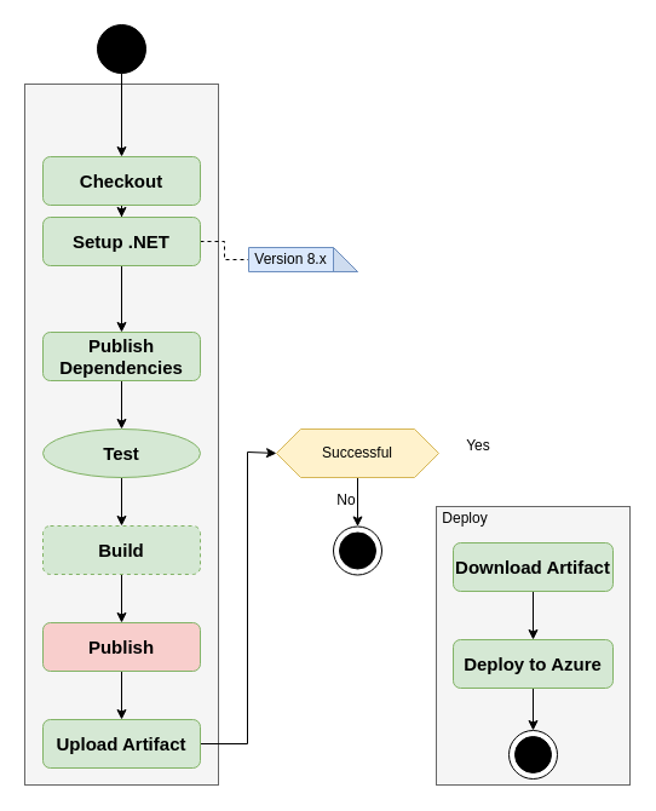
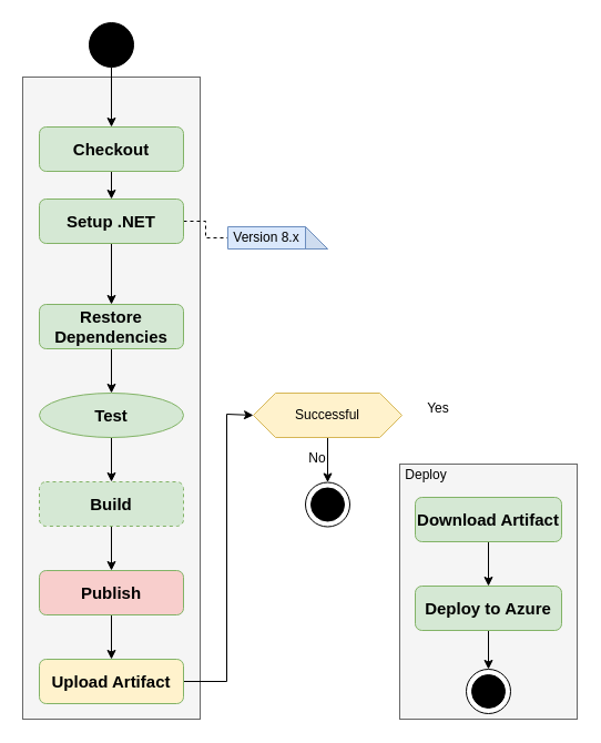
  <mxCell id="0" />
  <mxCell id="1" parent="0" />
  <mxCell id="2" value="" style="rounded=0;whiteSpace=wrap;html=1;fillColor=#f5f5f5;fontColor=#333333;strokeColor=#666666;" parent="1" vertex="1"><mxGeometry x="360" y="418" width="160" height="230" as="geometry" /></mxCell>
  <mxCell id="3" value="" style="ellipse;whiteSpace=wrap;html=1;aspect=fixed;" parent="1" vertex="1"><mxGeometry x="420" y="603" width="40" height="40" as="geometry" /></mxCell>
  <mxCell id="4" value="" style="rounded=0;whiteSpace=wrap;html=1;fillColor=#f5f5f5;fontColor=#333333;strokeColor=#666666;" parent="1" vertex="1"><mxGeometry x="20" y="69" width="160" height="579" as="geometry" /></mxCell>
  <mxCell id="5" style="edgeStyle=orthogonalEdgeStyle;rounded=0;orthogonalLoop=1;jettySize=auto;html=1;entryX=0.5;entryY=0;entryDx=0;entryDy=0;" parent="1" source="6" target="8" edge="1"><mxGeometry relative="1" as="geometry" /></mxCell>
  <mxCell id="6" value="" style="ellipse;whiteSpace=wrap;html=1;aspect=fixed;fillColor=#000000;" parent="1" vertex="1"><mxGeometry x="80" y="20" width="40" height="40" as="geometry" /></mxCell>
  <mxCell id="7" style="edgeStyle=orthogonalEdgeStyle;rounded=0;orthogonalLoop=1;jettySize=auto;html=1;entryX=0.5;entryY=0;entryDx=0;entryDy=0;" parent="1" source="8" target="11" edge="1"><mxGeometry relative="1" as="geometry" /></mxCell>
- <mxCell id="8" value="&lt;b&gt;&lt;font style=&quot;font-size: 15px;&quot;&gt;Checkout&lt;/font&gt;&lt;/b&gt;" style="rounded=1;whiteSpace=wrap;html=1;fillColor=#d5e8d4;strokeColor=#82b366;" parent="1" vertex="1"><mxGeometry x="35" y="129" width="130" height="40" as="geometry" /></mxCell>
+ <mxCell id="8" value="&lt;b&gt;&lt;font style=&quot;font-size: 15px;&quot;&gt;Checkout&lt;/font&gt;&lt;/b&gt;" style="rounded=1;whiteSpace=wrap;html=1;fillColor=#d5e8d4;strokeColor=#82b366;" parent="1" vertex="1"><mxGeometry x="35" y="114" width="130" height="40" as="geometry" /></mxCell>
  <mxCell id="9" style="edgeStyle=orthogonalEdgeStyle;rounded=0;orthogonalLoop=1;jettySize=auto;html=1;entryX=0.5;entryY=0;entryDx=0;entryDy=0;" parent="1" source="11" target="13" edge="1"><mxGeometry relative="1" as="geometry" /></mxCell>
  <mxCell id="10" style="edgeStyle=orthogonalEdgeStyle;rounded=0;orthogonalLoop=1;jettySize=auto;html=1;endArrow=none;endFill=0;dashed=1;" parent="1" source="11" target="20" edge="1"><mxGeometry relative="1" as="geometry" /></mxCell>
  <mxCell id="11" value="&lt;b&gt;&lt;font style=&quot;font-size: 15px;&quot;&gt;Setup .NET&lt;/font&gt;&lt;/b&gt;" style="rounded=1;whiteSpace=wrap;html=1;fillColor=#d5e8d4;strokeColor=#82b366;" parent="1" vertex="1"><mxGeometry x="35" y="179" width="130" height="40" as="geometry" /></mxCell>
  <mxCell id="12" style="edgeStyle=orthogonalEdgeStyle;rounded=0;orthogonalLoop=1;jettySize=auto;html=1;entryX=0.5;entryY=0;entryDx=0;entryDy=0;" parent="1" source="13" target="15" edge="1"><mxGeometry relative="1" as="geometry" /></mxCell>
- <mxCell id="13" value="&lt;b&gt;&lt;font style=&quot;font-size: 15px;&quot;&gt;Publish Dependencies&lt;/font&gt;&lt;/b&gt;" style="rounded=1;whiteSpace=wrap;html=1;fillColor=#d5e8d4;strokeColor=#82b366;" parent="1" vertex="1"><mxGeometry x="35" y="274" width="130" height="40" as="geometry" /></mxCell>
+ <mxCell id="13" value="&lt;b&gt;&lt;font style=&quot;font-size: 15px;&quot;&gt;Restore Dependencies&lt;/font&gt;&lt;/b&gt;" style="rounded=1;whiteSpace=wrap;html=1;fillColor=#d5e8d4;strokeColor=#82b366;" parent="1" vertex="1"><mxGeometry x="35" y="274" width="130" height="40" as="geometry" /></mxCell>
  <mxCell id="14" style="edgeStyle=orthogonalEdgeStyle;rounded=0;orthogonalLoop=1;jettySize=auto;html=1;" parent="1" source="15" target="17" edge="1"><mxGeometry relative="1" as="geometry" /></mxCell>
  <mxCell id="15" value="&lt;b&gt;&lt;font style=&quot;font-size: 15px;&quot;&gt;Test&lt;/font&gt;&lt;/b&gt;" style="ellipse;whiteSpace=wrap;html=1;fillColor=#d5e8d4;strokeColor=#82b366;" parent="1" vertex="1"><mxGeometry x="35" y="354" width="130" height="40" as="geometry" /></mxCell>
  <mxCell id="16" style="edgeStyle=orthogonalEdgeStyle;rounded=0;orthogonalLoop=1;jettySize=auto;html=1;exitX=0.5;exitY=1;exitDx=0;exitDy=0;entryX=0.5;entryY=0;entryDx=0;entryDy=0;" parent="1" source="17" target="22" edge="1"><mxGeometry relative="1" as="geometry" /></mxCell>
  <mxCell id="17" value="&lt;b&gt;&lt;font&gt;&lt;span style=&quot;font-size: 15px;&quot;&gt;Build&lt;/span&gt;&lt;/font&gt;&lt;/b&gt;" style="rounded=1;whiteSpace=wrap;html=1;fillColor=#d5e8d4;strokeColor=#82b366;dashed=1;" parent="1" vertex="1"><mxGeometry x="35" y="434" width="130" height="40" as="geometry" /></mxCell>
  <mxCell id="18" value="" style="ellipse;whiteSpace=wrap;html=1;aspect=fixed;" parent="1" vertex="1"><mxGeometry x="275" y="434.5" width="40" height="40" as="geometry" /></mxCell>
  <mxCell id="19" value="" style="ellipse;whiteSpace=wrap;html=1;aspect=fixed;fillColor=#000000;" parent="1" vertex="1"><mxGeometry x="280" y="439.5" width="30" height="30" as="geometry" /></mxCell>
  <mxCell id="20" value="&amp;nbsp;Version 8.x" style="shape=note;whiteSpace=wrap;html=1;backgroundOutline=1;darkOpacity=0.05;fillColor=#dae8fc;strokeColor=#6c8ebf;align=left;" parent="1" vertex="1"><mxGeometry x="205" y="204" width="90" height="20" as="geometry" /></mxCell>
  <mxCell id="21" style="edgeStyle=orthogonalEdgeStyle;rounded=0;orthogonalLoop=1;jettySize=auto;html=1;exitX=0.5;exitY=1;exitDx=0;exitDy=0;entryX=0.5;entryY=0;entryDx=0;entryDy=0;" parent="1" source="22" target="24" edge="1"><mxGeometry relative="1" as="geometry" /></mxCell>
  <mxCell id="22" value="&lt;b&gt;&lt;font&gt;&lt;span style=&quot;font-size: 15px;&quot;&gt;Publish&lt;/span&gt;&lt;/font&gt;&lt;/b&gt;" style="rounded=1;whiteSpace=wrap;html=1;fillColor=#f8cecc;strokeColor=#82b366;" parent="1" vertex="1"><mxGeometry x="35" y="514" width="130" height="40" as="geometry" /></mxCell>
  <mxCell id="23" style="edgeStyle=orthogonalEdgeStyle;rounded=0;orthogonalLoop=1;jettySize=auto;html=1;entryX=0;entryY=0.5;entryDx=0;entryDy=0;" parent="1" source="24" target="29" edge="1"><mxGeometry relative="1" as="geometry"><Array as="points"><mxPoint x="204" y="614" /><mxPoint x="204" y="373" /><mxPoint x="228" y="373" /></Array></mxGeometry></mxCell>
- <mxCell id="24" value="&lt;b&gt;&lt;font&gt;&lt;span style=&quot;font-size: 15px;&quot;&gt;Upload Artifact&lt;/span&gt;&lt;/font&gt;&lt;/b&gt;" style="rounded=1;whiteSpace=wrap;html=1;fillColor=#d5e8d4;strokeColor=#82b366;" parent="1" vertex="1"><mxGeometry x="35" y="594" width="130" height="40" as="geometry" /></mxCell>
+ <mxCell id="24" value="&lt;b&gt;&lt;font&gt;&lt;span style=&quot;font-size: 15px;&quot;&gt;Upload Artifact&lt;/span&gt;&lt;/font&gt;&lt;/b&gt;" style="rounded=1;whiteSpace=wrap;html=1;fillColor=#fff2cc;strokeColor=#82b366;" parent="1" vertex="1"><mxGeometry x="35" y="594" width="130" height="40" as="geometry" /></mxCell>
  <mxCell id="25" style="edgeStyle=orthogonalEdgeStyle;rounded=0;orthogonalLoop=1;jettySize=auto;html=1;exitX=0.5;exitY=1;exitDx=0;exitDy=0;" parent="1" source="27" edge="1"><mxGeometry relative="1" as="geometry"><mxPoint x="440.143" y="488.286" as="targetPoint" /></mxGeometry></mxCell>
  <mxCell id="26" style="edgeStyle=orthogonalEdgeStyle;rounded=0;orthogonalLoop=1;jettySize=auto;html=1;exitX=0.5;exitY=1;exitDx=0;exitDy=0;entryX=0.5;entryY=0;entryDx=0;entryDy=0;" parent="1" source="27" target="33" edge="1"><mxGeometry relative="1" as="geometry" /></mxCell>
  <mxCell id="27" value="&lt;span style=&quot;font-size: 15px;&quot;&gt;&lt;b&gt;Download Artifact&lt;/b&gt;&lt;/span&gt;" style="rounded=1;whiteSpace=wrap;html=1;fillColor=#d5e8d4;strokeColor=#82b366;" parent="1" vertex="1"><mxGeometry x="374" y="448" width="132" height="40" as="geometry" /></mxCell>
  <mxCell id="28" style="edgeStyle=orthogonalEdgeStyle;rounded=0;orthogonalLoop=1;jettySize=auto;html=1;entryX=0.5;entryY=0;entryDx=0;entryDy=0;" parent="1" source="29" target="18" edge="1"><mxGeometry relative="1" as="geometry" /></mxCell>
  <mxCell id="29" value="Successful" style="shape=hexagon;perimeter=hexagonPerimeter2;whiteSpace=wrap;html=1;fixedSize=1;fillColor=#fff2cc;strokeColor=#d6b656;" parent="1" vertex="1"><mxGeometry x="228" y="354" width="134" height="40" as="geometry" /></mxCell>
  <mxCell id="30" value="&lt;font&gt;Yes&lt;/font&gt;" style="text;html=1;align=center;verticalAlign=middle;whiteSpace=wrap;rounded=0;rotation=0;" parent="1" vertex="1"><mxGeometry x="365" y="352.5" width="60" height="30" as="geometry" /></mxCell>
  <mxCell id="31" value="&lt;font&gt;No&lt;/font&gt;" style="text;html=1;align=center;verticalAlign=middle;whiteSpace=wrap;rounded=0;rotation=0;" parent="1" vertex="1"><mxGeometry x="256" y="398" width="60" height="30" as="geometry" /></mxCell>
  <mxCell id="32" style="edgeStyle=orthogonalEdgeStyle;rounded=0;orthogonalLoop=1;jettySize=auto;html=1;entryX=0.5;entryY=0;entryDx=0;entryDy=0;" parent="1" source="33" target="3" edge="1"><mxGeometry relative="1" as="geometry" /></mxCell>
  <mxCell id="33" value="&lt;span style=&quot;font-size: 15px;&quot;&gt;&lt;b&gt;Deploy to Azure&lt;/b&gt;&lt;/span&gt;" style="rounded=1;whiteSpace=wrap;html=1;fillColor=#d5e8d4;strokeColor=#82b366;" parent="1" vertex="1"><mxGeometry x="374" y="528" width="132" height="40" as="geometry" /></mxCell>
  <mxCell id="34" value="Deploy" style="text;html=1;align=center;verticalAlign=middle;whiteSpace=wrap;rounded=0;" parent="1" vertex="1"><mxGeometry x="354" y="413" width="60" height="30" as="geometry" /></mxCell>
  <mxCell id="35" value="" style="ellipse;whiteSpace=wrap;html=1;aspect=fixed;fillColor=#000000;" parent="1" vertex="1"><mxGeometry x="425" y="608" width="30" height="30" as="geometry" /></mxCell>
